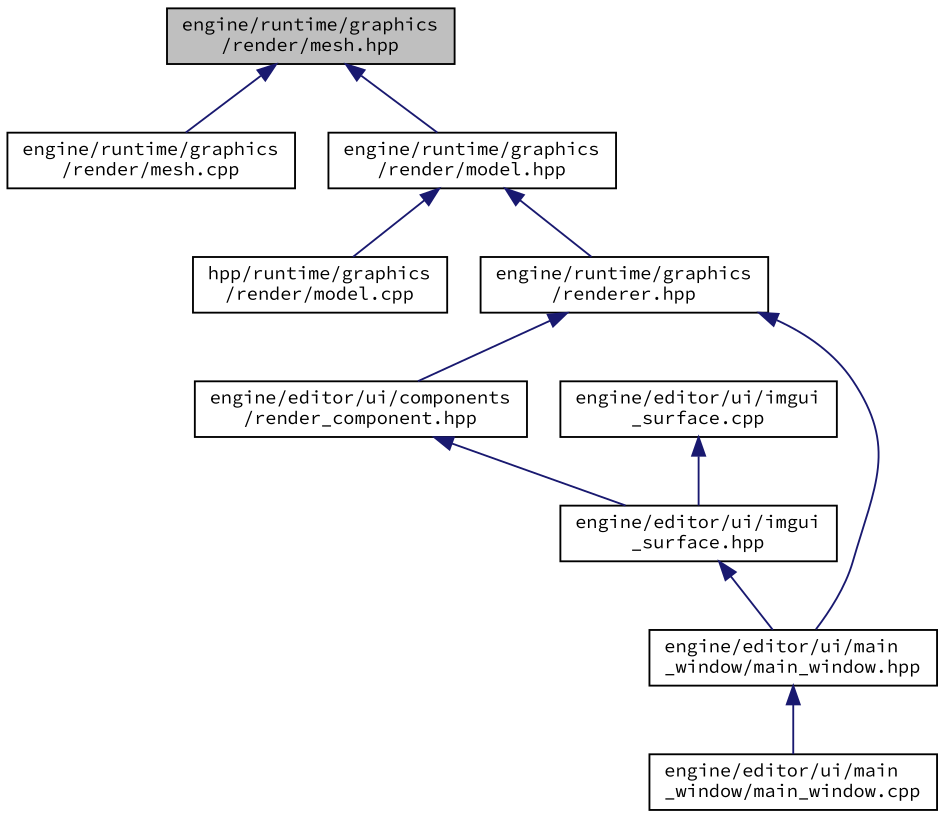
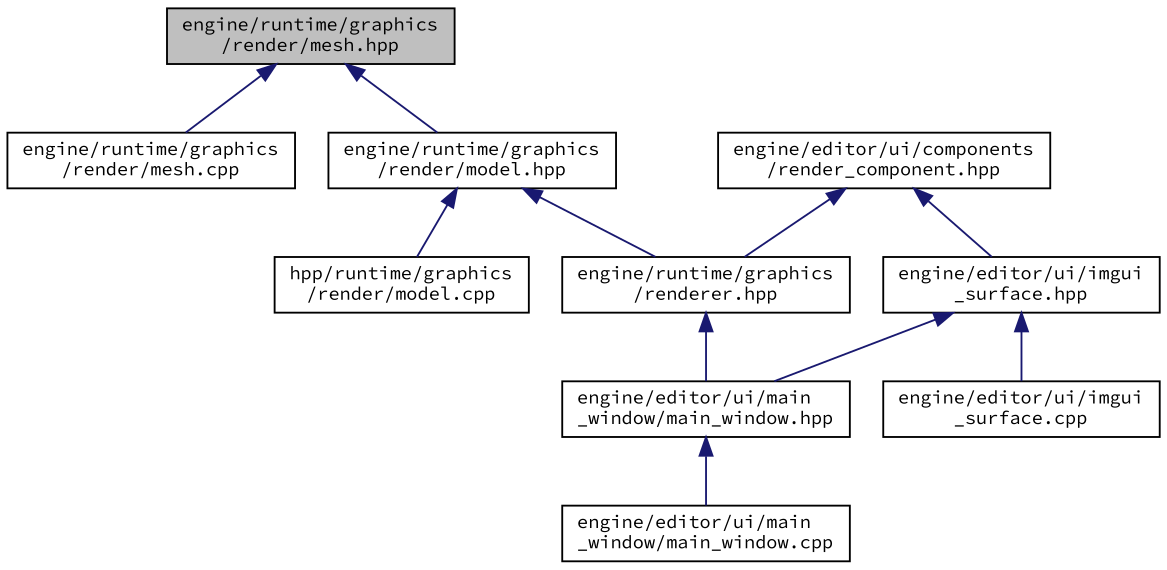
  digraph {
    fontname="Source Code Pro"
    node [color=black fillcolor=white fontname="Source Code Pro" fontsize=10 shape=record style=filled]
    edge [color=midnightblue dir=back fontname="Source Code Pro" fontsize=10 labelfontname=Helvetica labelfontsize=10 style=solid]
    n1 [fillcolor=grey75 fontcolor=black height=0.2 label="engine/runtime/graphics\l/render/mesh.hpp" width=0.4]
    n2 [height=0.2 label="engine/runtime/graphics\l/render/mesh.cpp" width=0.4]
    n3 [height=0.2 label="engine/runtime/graphics\l/render/model.hpp" width=0.4]
    n4 [height=0.2 label="hpp/runtime/graphics\l/render/model.cpp" width=0.4]
    n5 [height=0.2 label="engine/runtime/graphics\l/renderer.hpp" width=0.4]
    n6 [height=0.2 label="engine/editor/ui/components\l/render_component.hpp" width=0.4]
    n7 [height=0.2 label="engine/editor/ui/main\l_window/main_window.hpp" width=0.4]
    n8 [height=0.2 label="engine/editor/ui/imgui\l_surface.hpp" width=0.4]
    n9 [height=0.2 label="engine/editor/ui/main\l_window/main_window.cpp" width=0.4]
    n10 [height=0.2 label="engine/editor/ui/imgui\l_surface.cpp" width=0.4]
    n1 -> n2
    n1 -> n3
    n3 -> n4
    n3 -> n5
-   n5 -> n6
+   n6 -> n5
    n5 -> n7
    n6 -> n8
    n7 -> n9
    n8 -> n7
-   n10 -> n8
+   n8 -> n10
  }
